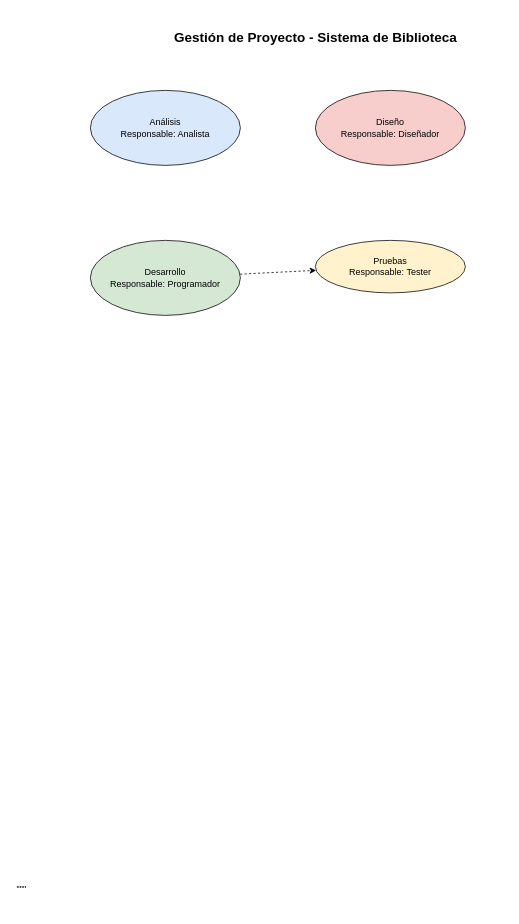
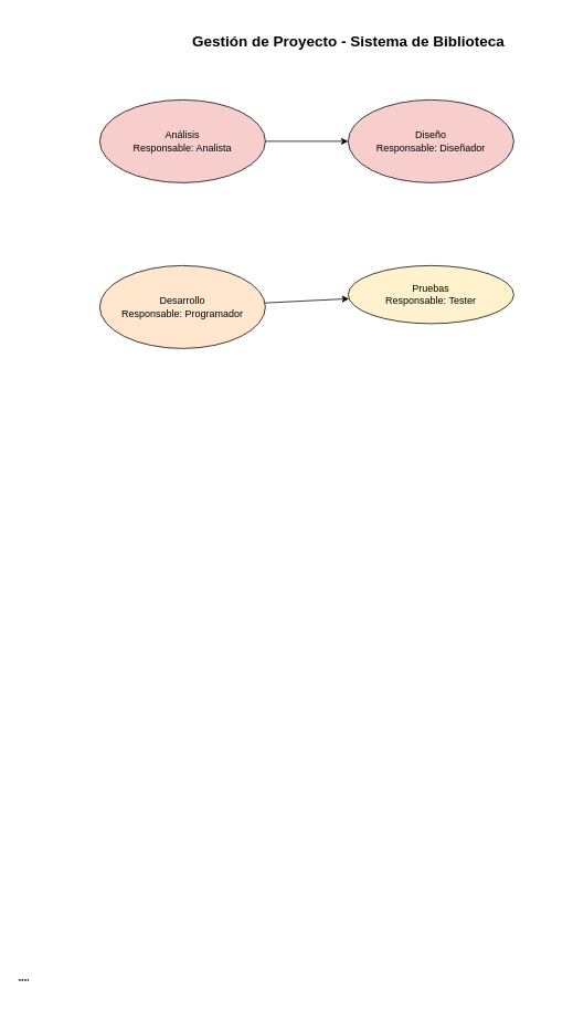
  <mxCell id="0" />
  <mxCell id="1" parent="0" />
  <mxCell id="2" value="&#10;&#10;  &#10;&#10;    &#10;&#10;      &#10;&#10;        &#10;&#10;        &#10;&#10;        &#10;&#10;        &#10;&#10;          &#10;&#10;        &#10;&#10;        &#10;&#10;        &#10;&#10;          &#10;&#10;        &#10;&#10;        &#10;&#10;        &#10;&#10;          &#10;&#10;        &#10;&#10;        &#10;&#10;        &#10;&#10;          &#10;&#10;        &#10;&#10;        &#10;&#10;        &#10;&#10;          &#10;&#10;        &#10;&#10;        &#10;&#10;        &#10;&#10;          &#10;&#10;        &#10;&#10;        &#10;&#10;          &#10;&#10;        &#10;&#10;        &#10;&#10;          &#10;&#10;        &#10;&#10;      &#10;&#10;    &#10;&#10;  &#10;&#10;&#10;&#10;&quot;&quot;&quot;" style="text;whiteSpace=wrap;html=1;" vertex="1" parent="1"><mxGeometry width="50" height="1190" as="geometry" x="20" y="20" /></mxCell>
  <mxCell id="3" value="Gestión de Proyecto - Sistema de Biblioteca" style="text;html=1;strokeColor=none;fillColor=none;align=center;verticalAlign=middle;fontSize=18;fontStyle=1;" vertex="1" parent="1"><mxGeometry x="170" y="30" width="500" height="40" as="geometry" /></mxCell>
- <mxCell id="4" value="Análisis&#10;Responsable: Analista" style="ellipse;whiteSpace=wrap;html=1;fillColor=#dae8fc;" vertex="1" parent="1"><mxGeometry x="120" y="120" width="200" height="100" as="geometry" /></mxCell>
+ <mxCell id="4" value="Análisis&#10;Responsable: Analista" style="ellipse;whiteSpace=wrap;html=1;fillColor=#f8cecc;" vertex="1" parent="1"><mxGeometry x="120" y="120" width="200" height="100" as="geometry" /></mxCell>
  <mxCell id="5" value="Diseño&#10;Responsable: Diseñador" style="ellipse;whiteSpace=wrap;html=1;fillColor=#f8cecc;" vertex="1" parent="1"><mxGeometry x="420" y="120" width="200" height="100" as="geometry" /></mxCell>
- <mxCell id="6" value="Desarrollo&#10;Responsable: Programador" style="ellipse;whiteSpace=wrap;html=1;fillColor=#d5e8d4;" vertex="1" parent="1"><mxGeometry x="120" y="320" width="200" height="100" as="geometry" /></mxCell>
+ <mxCell id="6" value="Desarrollo&#10;Responsable: Programador" style="ellipse;whiteSpace=wrap;html=1;fillColor=#ffe6cc;" vertex="1" parent="1"><mxGeometry x="120" y="320" width="200" height="100" as="geometry" /></mxCell>
  <mxCell id="7" value="Pruebas&#10;Responsable: Tester" style="ellipse;whiteSpace=wrap;html=1;fillColor=#fff2cc;" vertex="1" parent="1"><mxGeometry x="420" y="320" width="200" height="70" as="geometry" /></mxCell>
- <mxCell id="8" edge="1" parent="1" source="4" target="7" style=";"><mxGeometry relative="1" as="geometry" /></mxCell>
- <mxCell id="9" edge="1" parent="1" source="6" target="7" style="dashed=1;"><mxGeometry relative="1" as="geometry" /></mxCell>
+ <mxCell id="8" edge="1" parent="1" source="4" target="5"><mxGeometry relative="1" as="geometry" /></mxCell>
+ <mxCell id="9" edge="1" parent="1" source="6" target="7"><mxGeometry relative="1" as="geometry" /></mxCell>
